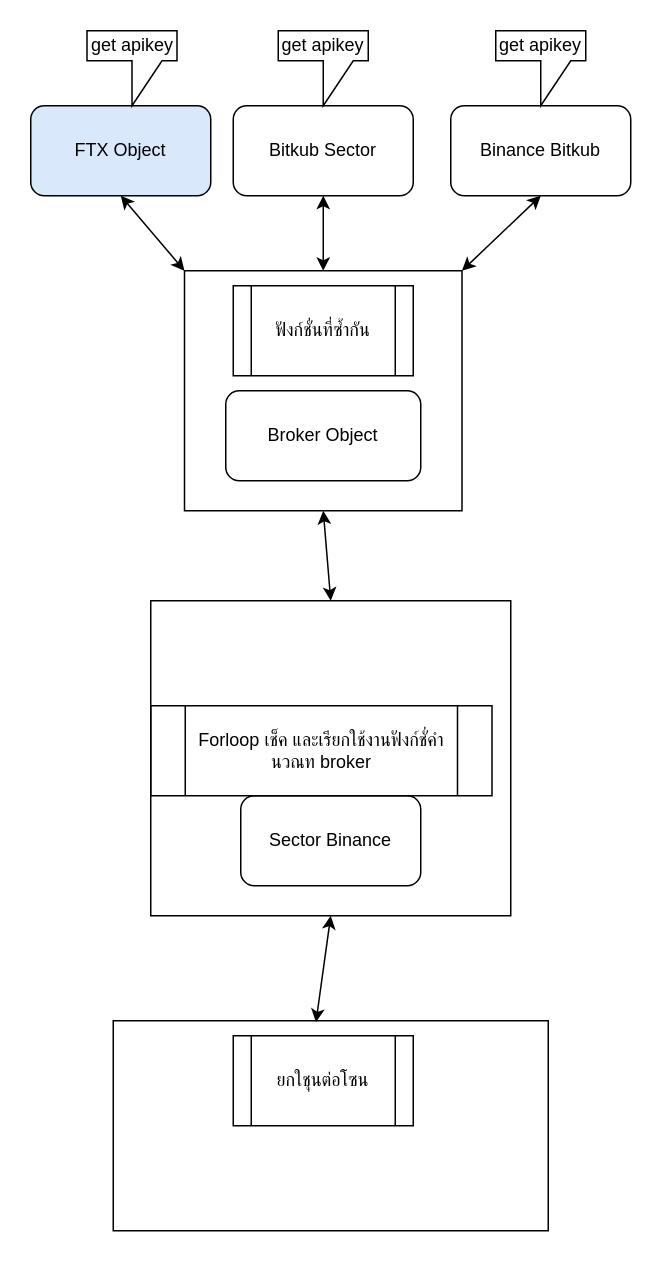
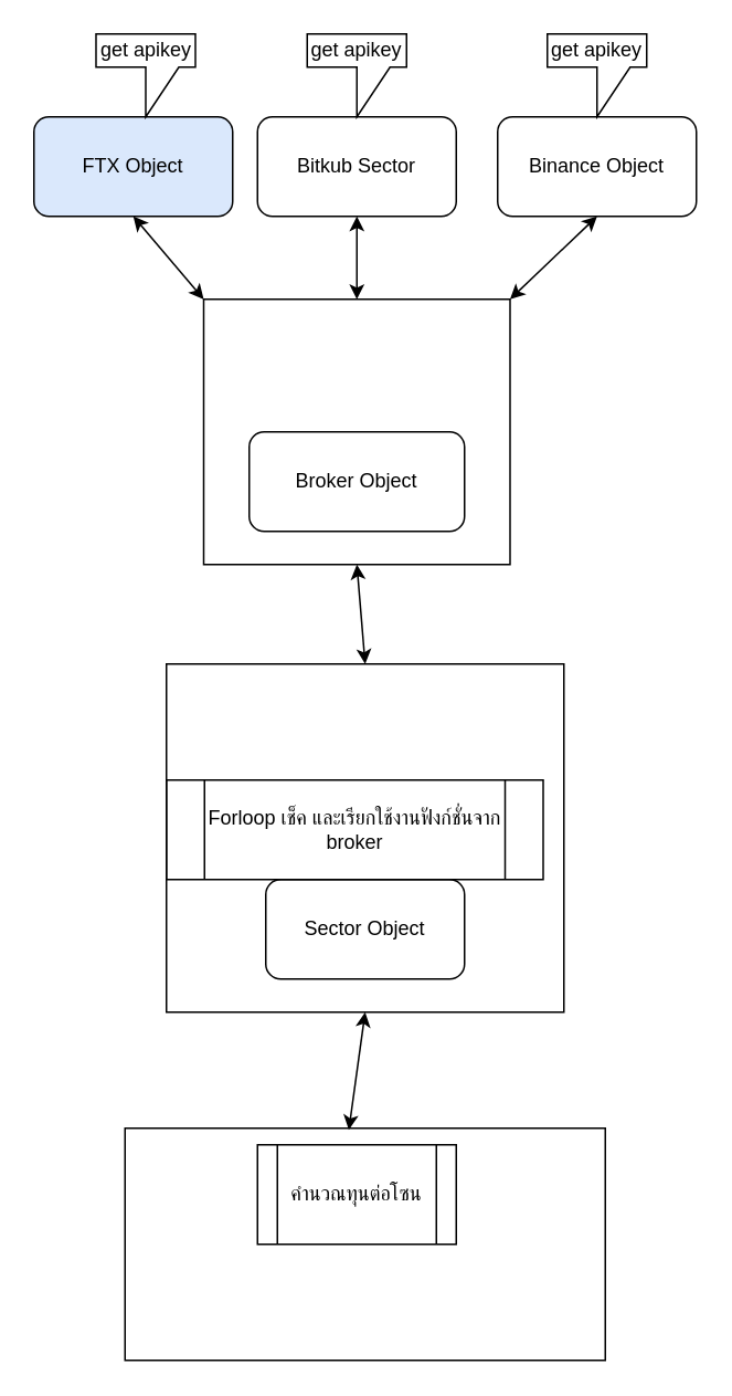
  <mxCell id="0" />
  <mxCell id="1" parent="0" />
  <mxCell id="2" value="Broker Object" style="rounded=1;whiteSpace=wrap;html=1;" vertex="1" parent="1"><mxGeometry x="150" y="260" width="130" height="60" as="geometry" /></mxCell>
  <mxCell id="3" value="FTX Object" style="rounded=1;whiteSpace=wrap;html=1;fillColor=#dae8fc;" vertex="1" parent="1"><mxGeometry x="20" y="70" width="120" height="60" as="geometry" /></mxCell>
  <mxCell id="4" value="Bitkub Sector" style="rounded=1;whiteSpace=wrap;html=1;" vertex="1" parent="1"><mxGeometry x="155" y="70" width="120" height="60" as="geometry" /></mxCell>
- <mxCell id="5" value="Binance Bitkub" style="rounded=1;whiteSpace=wrap;html=1;" vertex="1" parent="1"><mxGeometry x="300" y="70" width="120" height="60" as="geometry" /></mxCell>
+ <mxCell id="5" value="Binance Object" style="rounded=1;whiteSpace=wrap;html=1;" vertex="1" parent="1"><mxGeometry x="300" y="70" width="120" height="60" as="geometry" /></mxCell>
  <mxCell id="6" value="" style="rounded=0;whiteSpace=wrap;html=1;gradientDirection=west;fillColor=none;" vertex="1" parent="1"><mxGeometry x="122.5" y="180" width="185" height="160" as="geometry" /></mxCell>
- <mxCell id="7" value="ฟังก์ชั่นที่ซ้ำกัน" style="shape=process;whiteSpace=wrap;html=1;backgroundOutline=1;fillColor=none;gradientColor=#ffffff;" vertex="1" parent="1"><mxGeometry x="155" y="190" width="120" height="60" as="geometry" /></mxCell>
  <mxCell id="8" value="" style="endArrow=classic;startArrow=classic;html=1;exitX=1;exitY=0;exitDx=0;exitDy=0;entryX=0.5;entryY=1;entryDx=0;entryDy=0;" edge="1" parent="1" source="6" target="5"><mxGeometry width="50" height="50" relative="1" as="geometry"><mxPoint x="290" y="180" as="sourcePoint" /><mxPoint x="340" y="130" as="targetPoint" /></mxGeometry></mxCell>
  <mxCell id="9" value="" style="endArrow=classic;startArrow=classic;html=1;entryX=0.5;entryY=1;entryDx=0;entryDy=0;exitX=0;exitY=0;exitDx=0;exitDy=0;" edge="1" parent="1" source="6" target="3"><mxGeometry width="50" height="50" relative="1" as="geometry"><mxPoint x="70" y="190" as="sourcePoint" /><mxPoint x="120" y="140" as="targetPoint" /></mxGeometry></mxCell>
  <mxCell id="10" value="" style="endArrow=classic;startArrow=classic;html=1;entryX=0.5;entryY=1;entryDx=0;entryDy=0;exitX=0.5;exitY=0;exitDx=0;exitDy=0;" edge="1" parent="1" source="6" target="4"><mxGeometry width="50" height="50" relative="1" as="geometry"><mxPoint x="390" y="240" as="sourcePoint" /><mxPoint x="440" y="190" as="targetPoint" /></mxGeometry></mxCell>
  <mxCell id="11" value="" style="rounded=0;whiteSpace=wrap;html=1;gradientColor=#ffffff;fillColor=none;" vertex="1" parent="1"><mxGeometry x="100" y="400" width="240" height="210" as="geometry" /></mxCell>
  <mxCell id="12" value="get apikey" style="shape=callout;whiteSpace=wrap;html=1;perimeter=calloutPerimeter;fillColor=none;gradientColor=#ffffff;" vertex="1" parent="1"><mxGeometry x="185" y="20" width="60" height="50" as="geometry" /></mxCell>
  <mxCell id="13" value="get apikey" style="shape=callout;whiteSpace=wrap;html=1;perimeter=calloutPerimeter;fillColor=none;gradientColor=#ffffff;" vertex="1" parent="1"><mxGeometry x="57.5" y="20" width="60" height="50" as="geometry" /></mxCell>
  <mxCell id="14" value="get apikey" style="shape=callout;whiteSpace=wrap;html=1;perimeter=calloutPerimeter;fillColor=none;gradientColor=#ffffff;" vertex="1" parent="1"><mxGeometry x="330" y="20" width="60" height="50" as="geometry" /></mxCell>
  <mxCell id="15" value="" style="endArrow=classic;startArrow=classic;html=1;entryX=0.5;entryY=1;entryDx=0;entryDy=0;exitX=0.5;exitY=0;exitDx=0;exitDy=0;" edge="1" parent="1" source="11" target="6"><mxGeometry width="50" height="50" relative="1" as="geometry"><mxPoint x="215" y="399" as="sourcePoint" /><mxPoint x="470" y="200" as="targetPoint" /></mxGeometry></mxCell>
- <mxCell id="16" value="Forloop เช็ค และเรียกใช้งานฟังก์ชั่คำนวณท broker" style="shape=process;whiteSpace=wrap;html=1;backgroundOutline=1;gradientColor=#ffffff;fillColor=none;" vertex="1" parent="1"><mxGeometry x="100" y="470" width="227.5" height="60" as="geometry" /></mxCell>
- <mxCell id="17" value="Sector Binance" style="rounded=1;whiteSpace=wrap;html=1;fillColor=none;gradientColor=#ffffff;" vertex="1" parent="1"><mxGeometry x="160" y="530" width="120" height="60" as="geometry" /></mxCell>
+ <mxCell id="16" value="Forloop เช็ค และเรียกใช้งานฟังก์ชั่นจาก broker" style="shape=process;whiteSpace=wrap;html=1;backgroundOutline=1;gradientColor=#ffffff;fillColor=none;" vertex="1" parent="1"><mxGeometry x="100" y="470" width="227.5" height="60" as="geometry" /></mxCell>
+ <mxCell id="17" value="Sector Object" style="rounded=1;whiteSpace=wrap;html=1;fillColor=none;gradientColor=#ffffff;" vertex="1" parent="1"><mxGeometry x="160" y="530" width="120" height="60" as="geometry" /></mxCell>
  <mxCell id="18" value="" style="rounded=0;whiteSpace=wrap;html=1;fillColor=none;gradientColor=#ffffff;" vertex="1" parent="1"><mxGeometry x="75" y="680" width="290" height="140" as="geometry" /></mxCell>
- <mxCell id="19" value="ยกใชุนต่อโซน" style="shape=process;whiteSpace=wrap;html=1;backgroundOutline=1;fillColor=none;gradientColor=#ffffff;" vertex="1" parent="1"><mxGeometry x="155" y="690" width="120" height="60" as="geometry" /></mxCell>
+ <mxCell id="19" value="คำนวณทุนต่อโซน" style="shape=process;whiteSpace=wrap;html=1;backgroundOutline=1;fillColor=none;gradientColor=#ffffff;" vertex="1" parent="1"><mxGeometry x="155" y="690" width="120" height="60" as="geometry" /></mxCell>
  <mxCell id="20" value="" style="endArrow=classic;startArrow=classic;html=1;entryX=0.5;entryY=1;entryDx=0;entryDy=0;exitX=0.466;exitY=0.007;exitDx=0;exitDy=0;exitPerimeter=0;" edge="1" parent="1" source="18" target="11"><mxGeometry width="50" height="50" relative="1" as="geometry"><mxPoint x="210" y="700" as="sourcePoint" /><mxPoint x="260" y="650" as="targetPoint" /></mxGeometry></mxCell>
